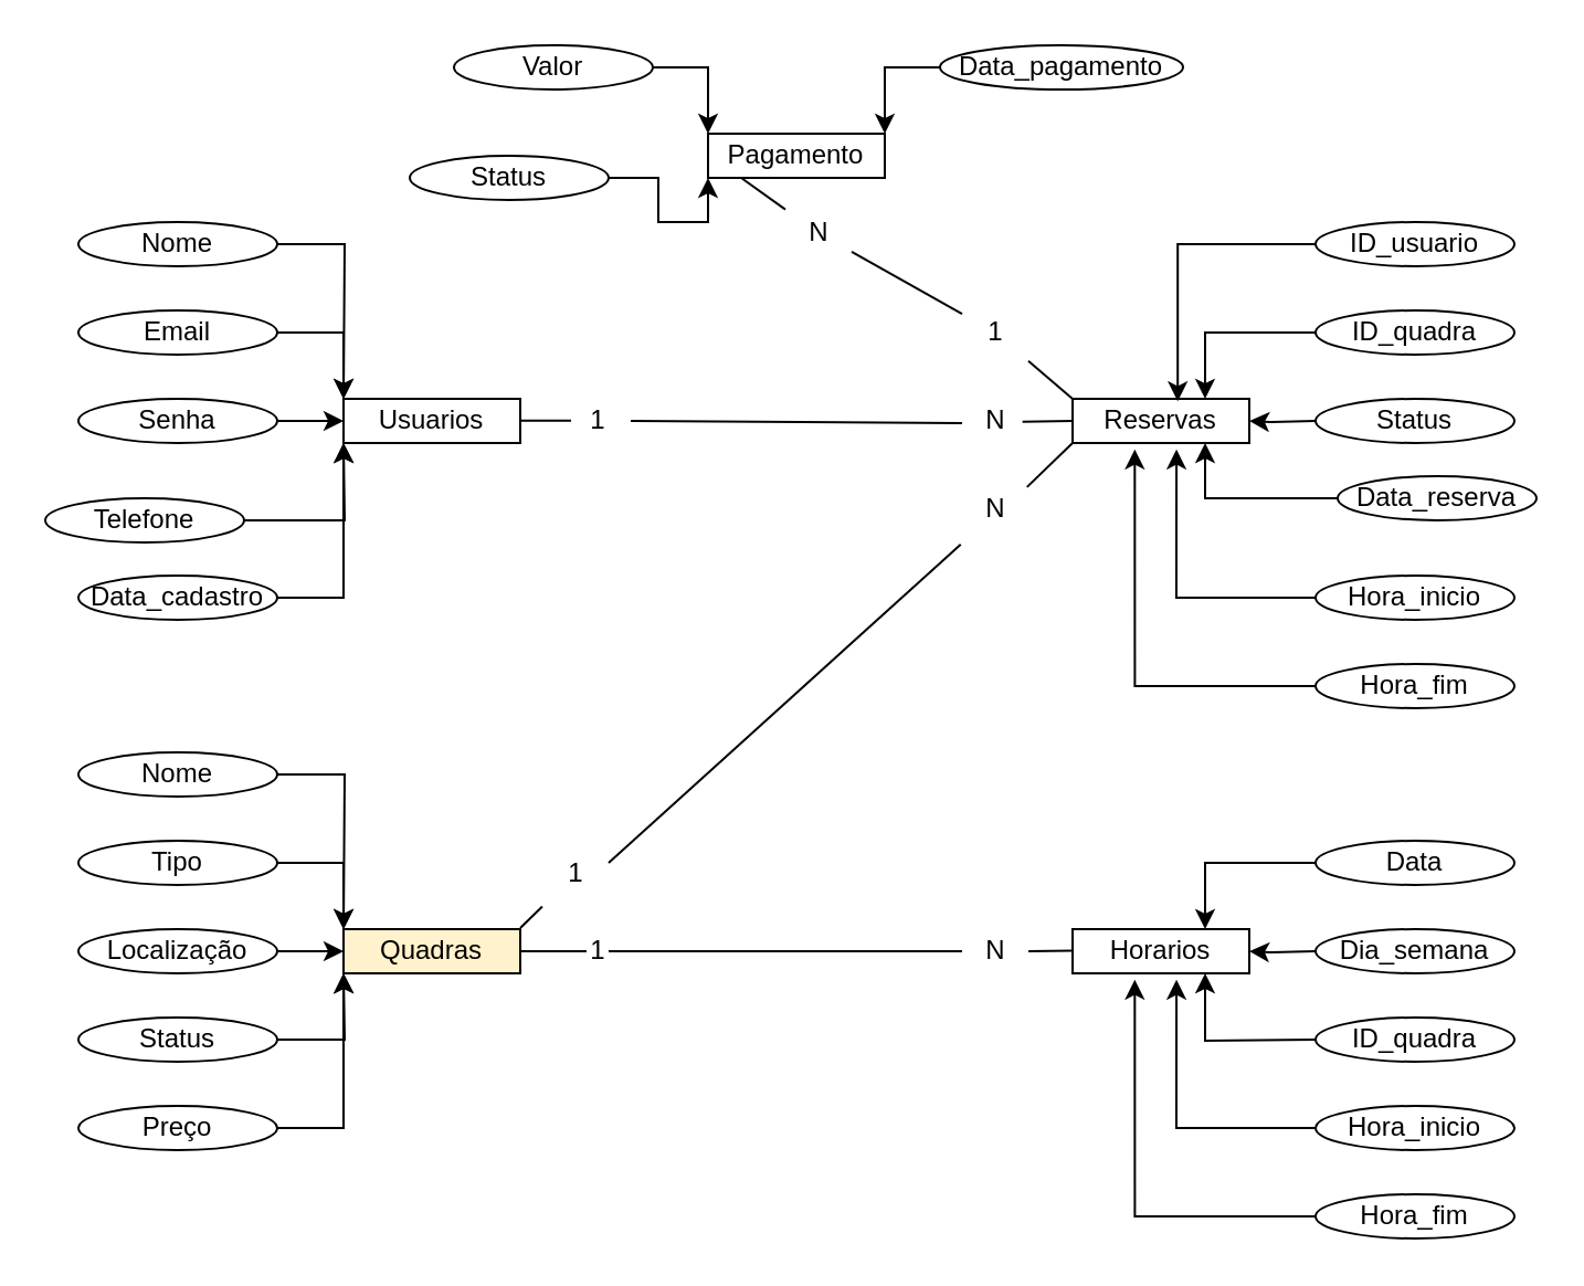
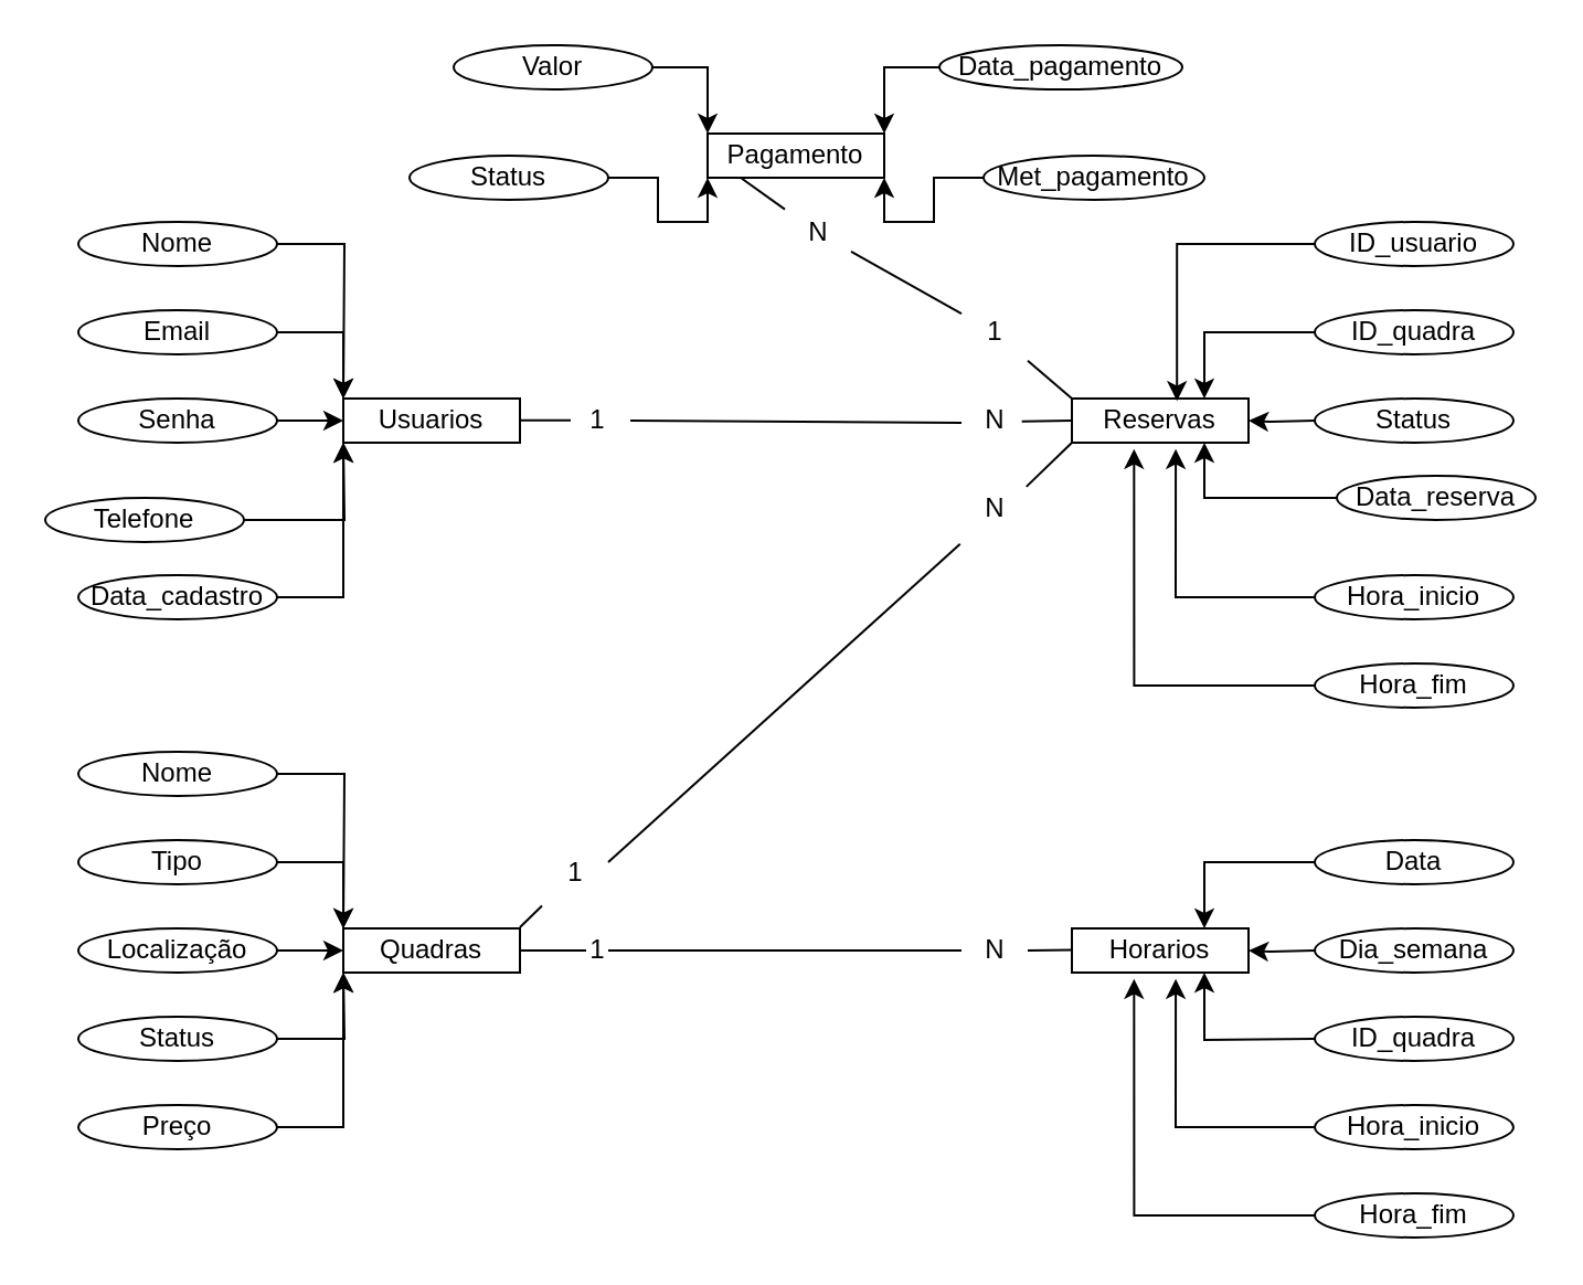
  <mxCell id="0" />
  <mxCell id="1" parent="0" />
  <mxCell id="2" value="Usuarios" style="rounded=0;whiteSpace=wrap;html=1;" parent="1" vertex="1"><mxGeometry x="155" y="180" width="80" height="20" as="geometry" /></mxCell>
  <mxCell id="3" style="edgeStyle=orthogonalEdgeStyle;rounded=0;orthogonalLoop=1;jettySize=auto;html=1;" parent="1" source="4" edge="1"><mxGeometry relative="1" as="geometry"><mxPoint x="155" y="180" as="targetPoint" /></mxGeometry></mxCell>
  <mxCell id="4" value="Nome" style="ellipse;whiteSpace=wrap;html=1;" parent="1" vertex="1"><mxGeometry x="35" y="100" width="90" height="20" as="geometry" /></mxCell>
  <mxCell id="5" style="edgeStyle=orthogonalEdgeStyle;rounded=0;orthogonalLoop=1;jettySize=auto;html=1;entryX=0;entryY=0;entryDx=0;entryDy=0;" parent="1" source="6" target="2" edge="1"><mxGeometry relative="1" as="geometry" /></mxCell>
  <mxCell id="6" value="Email" style="ellipse;whiteSpace=wrap;html=1;" parent="1" vertex="1"><mxGeometry x="35" y="140" width="90" height="20" as="geometry" /></mxCell>
  <mxCell id="7" style="edgeStyle=orthogonalEdgeStyle;rounded=0;orthogonalLoop=1;jettySize=auto;html=1;entryX=0;entryY=0.5;entryDx=0;entryDy=0;" parent="1" source="8" target="2" edge="1"><mxGeometry relative="1" as="geometry" /></mxCell>
  <mxCell id="8" value="Senha" style="ellipse;whiteSpace=wrap;html=1;" parent="1" vertex="1"><mxGeometry x="35" y="180" width="90" height="20" as="geometry" /></mxCell>
  <mxCell id="9" style="edgeStyle=orthogonalEdgeStyle;rounded=0;orthogonalLoop=1;jettySize=auto;html=1;" parent="1" source="10" edge="1"><mxGeometry relative="1" as="geometry"><mxPoint x="155" y="200" as="targetPoint" /></mxGeometry></mxCell>
  <mxCell id="10" value="Telefone" style="ellipse;whiteSpace=wrap;html=1;" parent="1" vertex="1"><mxGeometry x="20" y="225" width="90" height="20" as="geometry" /></mxCell>
  <mxCell id="11" style="edgeStyle=orthogonalEdgeStyle;rounded=0;orthogonalLoop=1;jettySize=auto;html=1;entryX=0;entryY=1;entryDx=0;entryDy=0;" parent="1" source="12" target="2" edge="1"><mxGeometry relative="1" as="geometry" /></mxCell>
  <mxCell id="12" value="Data_cadastro" style="ellipse;whiteSpace=wrap;html=1;" parent="1" vertex="1"><mxGeometry x="35" y="260" width="90" height="20" as="geometry" /></mxCell>
- <mxCell id="13" value="Quadras" style="rounded=0;whiteSpace=wrap;html=1;fillColor=#fff2cc;" parent="1" vertex="1"><mxGeometry x="155" y="420" width="80" height="20" as="geometry" /></mxCell>
+ <mxCell id="13" value="Quadras" style="rounded=0;whiteSpace=wrap;html=1;" parent="1" vertex="1"><mxGeometry x="155" y="420" width="80" height="20" as="geometry" /></mxCell>
  <mxCell id="14" style="edgeStyle=orthogonalEdgeStyle;rounded=0;orthogonalLoop=1;jettySize=auto;html=1;" parent="1" source="15" edge="1"><mxGeometry relative="1" as="geometry"><mxPoint x="155" y="420" as="targetPoint" /></mxGeometry></mxCell>
  <mxCell id="15" value="Nome" style="ellipse;whiteSpace=wrap;html=1;" parent="1" vertex="1"><mxGeometry x="35" y="340" width="90" height="20" as="geometry" /></mxCell>
  <mxCell id="16" style="edgeStyle=orthogonalEdgeStyle;rounded=0;orthogonalLoop=1;jettySize=auto;html=1;entryX=0;entryY=0;entryDx=0;entryDy=0;" parent="1" source="17" target="13" edge="1"><mxGeometry relative="1" as="geometry" /></mxCell>
  <mxCell id="17" value="Tipo" style="ellipse;whiteSpace=wrap;html=1;" parent="1" vertex="1"><mxGeometry x="35" y="380" width="90" height="20" as="geometry" /></mxCell>
  <mxCell id="18" style="edgeStyle=orthogonalEdgeStyle;rounded=0;orthogonalLoop=1;jettySize=auto;html=1;entryX=0;entryY=0.5;entryDx=0;entryDy=0;" parent="1" source="19" target="13" edge="1"><mxGeometry relative="1" as="geometry" /></mxCell>
  <mxCell id="19" value="Localização" style="ellipse;whiteSpace=wrap;html=1;" parent="1" vertex="1"><mxGeometry x="35" y="420" width="90" height="20" as="geometry" /></mxCell>
  <mxCell id="20" style="edgeStyle=orthogonalEdgeStyle;rounded=0;orthogonalLoop=1;jettySize=auto;html=1;" parent="1" source="21" edge="1"><mxGeometry relative="1" as="geometry"><mxPoint x="155" y="440" as="targetPoint" /></mxGeometry></mxCell>
  <mxCell id="21" value="Status" style="ellipse;whiteSpace=wrap;html=1;" parent="1" vertex="1"><mxGeometry x="35" y="460" width="90" height="20" as="geometry" /></mxCell>
  <mxCell id="22" style="edgeStyle=orthogonalEdgeStyle;rounded=0;orthogonalLoop=1;jettySize=auto;html=1;entryX=0;entryY=1;entryDx=0;entryDy=0;" parent="1" source="23" target="13" edge="1"><mxGeometry relative="1" as="geometry" /></mxCell>
  <mxCell id="23" value="Preço" style="ellipse;whiteSpace=wrap;html=1;" parent="1" vertex="1"><mxGeometry x="35" y="500" width="90" height="20" as="geometry" /></mxCell>
  <mxCell id="24" value="Reservas" style="rounded=0;whiteSpace=wrap;html=1;" parent="1" vertex="1"><mxGeometry x="485" y="180" width="80" height="20" as="geometry" /></mxCell>
  <mxCell id="25" value="ID_usuario" style="ellipse;whiteSpace=wrap;html=1;" parent="1" vertex="1"><mxGeometry x="595" y="100" width="90" height="20" as="geometry" /></mxCell>
  <mxCell id="26" style="edgeStyle=orthogonalEdgeStyle;rounded=0;orthogonalLoop=1;jettySize=auto;html=1;entryX=0.75;entryY=0;entryDx=0;entryDy=0;" parent="1" source="27" target="24" edge="1"><mxGeometry relative="1" as="geometry" /></mxCell>
  <mxCell id="27" value="ID_quadra" style="ellipse;whiteSpace=wrap;html=1;" parent="1" vertex="1"><mxGeometry x="595" y="140" width="90" height="20" as="geometry" /></mxCell>
  <mxCell id="28" style="edgeStyle=orthogonalEdgeStyle;rounded=0;orthogonalLoop=1;jettySize=auto;html=1;" parent="1" target="24" edge="1"><mxGeometry relative="1" as="geometry"><mxPoint x="595" y="190" as="sourcePoint" /></mxGeometry></mxCell>
  <mxCell id="29" style="edgeStyle=orthogonalEdgeStyle;rounded=0;orthogonalLoop=1;jettySize=auto;html=1;entryX=0.75;entryY=1;entryDx=0;entryDy=0;" parent="1" source="30" target="24" edge="1"><mxGeometry relative="1" as="geometry" /></mxCell>
  <mxCell id="30" value="Data_reserva" style="ellipse;whiteSpace=wrap;html=1;" parent="1" vertex="1"><mxGeometry x="605" y="215" width="90" height="20" as="geometry" /></mxCell>
  <mxCell id="31" value="Hora_inicio" style="ellipse;whiteSpace=wrap;html=1;" parent="1" vertex="1"><mxGeometry x="595" y="260" width="90" height="20" as="geometry" /></mxCell>
  <mxCell id="32" style="edgeStyle=orthogonalEdgeStyle;rounded=0;orthogonalLoop=1;jettySize=auto;html=1;entryX=0.595;entryY=0.057;entryDx=0;entryDy=0;entryPerimeter=0;" parent="1" source="25" target="24" edge="1"><mxGeometry relative="1" as="geometry" /></mxCell>
  <mxCell id="33" style="edgeStyle=orthogonalEdgeStyle;rounded=0;orthogonalLoop=1;jettySize=auto;html=1;entryX=0.588;entryY=1.143;entryDx=0;entryDy=0;entryPerimeter=0;" parent="1" source="31" target="24" edge="1"><mxGeometry relative="1" as="geometry" /></mxCell>
  <mxCell id="34" value="Hora_fim" style="ellipse;whiteSpace=wrap;html=1;" parent="1" vertex="1"><mxGeometry x="595" y="300" width="90" height="20" as="geometry" /></mxCell>
  <mxCell id="35" style="edgeStyle=orthogonalEdgeStyle;rounded=0;orthogonalLoop=1;jettySize=auto;html=1;entryX=0.352;entryY=1.143;entryDx=0;entryDy=0;entryPerimeter=0;" parent="1" source="34" target="24" edge="1"><mxGeometry relative="1" as="geometry" /></mxCell>
  <mxCell id="36" value="Status" style="ellipse;whiteSpace=wrap;html=1;" parent="1" vertex="1"><mxGeometry x="595" y="180" width="90" height="20" as="geometry" /></mxCell>
  <mxCell id="37" value="Horarios" style="rounded=0;whiteSpace=wrap;html=1;" parent="1" vertex="1"><mxGeometry x="485" y="420" width="80" height="20" as="geometry" /></mxCell>
  <mxCell id="38" value="ID_quadra" style="ellipse;whiteSpace=wrap;html=1;" parent="1" vertex="1"><mxGeometry x="595" y="460" width="90" height="20" as="geometry" /></mxCell>
  <mxCell id="39" style="edgeStyle=orthogonalEdgeStyle;rounded=0;orthogonalLoop=1;jettySize=auto;html=1;" parent="1" target="37" edge="1"><mxGeometry relative="1" as="geometry"><mxPoint x="595" y="430" as="sourcePoint" /></mxGeometry></mxCell>
  <mxCell id="40" style="edgeStyle=orthogonalEdgeStyle;rounded=0;orthogonalLoop=1;jettySize=auto;html=1;entryX=0.75;entryY=1;entryDx=0;entryDy=0;" parent="1" target="37" edge="1"><mxGeometry relative="1" as="geometry"><mxPoint x="595" y="470" as="sourcePoint" /></mxGeometry></mxCell>
  <mxCell id="41" value="Hora_inicio" style="ellipse;whiteSpace=wrap;html=1;" parent="1" vertex="1"><mxGeometry x="595" y="500" width="90" height="20" as="geometry" /></mxCell>
  <mxCell id="42" style="edgeStyle=orthogonalEdgeStyle;rounded=0;orthogonalLoop=1;jettySize=auto;html=1;entryX=0.588;entryY=1.143;entryDx=0;entryDy=0;entryPerimeter=0;" parent="1" source="41" target="37" edge="1"><mxGeometry relative="1" as="geometry" /></mxCell>
  <mxCell id="43" value="Hora_fim" style="ellipse;whiteSpace=wrap;html=1;" parent="1" vertex="1"><mxGeometry x="595" y="540" width="90" height="20" as="geometry" /></mxCell>
  <mxCell id="44" style="edgeStyle=orthogonalEdgeStyle;rounded=0;orthogonalLoop=1;jettySize=auto;html=1;entryX=0.352;entryY=1.143;entryDx=0;entryDy=0;entryPerimeter=0;" parent="1" source="43" target="37" edge="1"><mxGeometry relative="1" as="geometry" /></mxCell>
  <mxCell id="45" value="Dia_semana" style="ellipse;whiteSpace=wrap;html=1;" parent="1" vertex="1"><mxGeometry x="595" y="420" width="90" height="20" as="geometry" /></mxCell>
  <mxCell id="46" value="Pagamento" style="rounded=0;whiteSpace=wrap;html=1;" parent="1" vertex="1"><mxGeometry x="320" y="60" width="80" height="20" as="geometry" /></mxCell>
  <mxCell id="47" style="edgeStyle=orthogonalEdgeStyle;rounded=0;orthogonalLoop=1;jettySize=auto;html=1;entryX=0.75;entryY=0;entryDx=0;entryDy=0;" parent="1" source="48" target="37" edge="1"><mxGeometry relative="1" as="geometry" /></mxCell>
  <mxCell id="48" value="Data" style="ellipse;whiteSpace=wrap;html=1;" parent="1" vertex="1"><mxGeometry x="595" y="380" width="90" height="20" as="geometry" /></mxCell>
  <mxCell id="49" style="edgeStyle=orthogonalEdgeStyle;rounded=0;orthogonalLoop=1;jettySize=auto;html=1;entryX=0;entryY=0;entryDx=0;entryDy=0;" parent="1" source="50" target="46" edge="1"><mxGeometry relative="1" as="geometry"><mxPoint x="285" y="60" as="targetPoint" /></mxGeometry></mxCell>
  <mxCell id="50" value="Valor" style="ellipse;whiteSpace=wrap;html=1;" parent="1" vertex="1"><mxGeometry x="205" y="20" width="90" height="20" as="geometry" /></mxCell>
  <mxCell id="51" style="edgeStyle=orthogonalEdgeStyle;rounded=0;orthogonalLoop=1;jettySize=auto;html=1;entryX=1;entryY=0;entryDx=0;entryDy=0;" parent="1" source="52" target="46" edge="1"><mxGeometry relative="1" as="geometry" /></mxCell>
  <mxCell id="52" value="Data_pagamento" style="ellipse;whiteSpace=wrap;html=1;" parent="1" vertex="1"><mxGeometry x="425" y="20" width="110" height="20" as="geometry" /></mxCell>
+ <mxCell id="53" style="edgeStyle=orthogonalEdgeStyle;rounded=0;orthogonalLoop=1;jettySize=auto;html=1;entryX=1;entryY=1;entryDx=0;entryDy=0;" parent="1" source="54" target="46" edge="1"><mxGeometry relative="1" as="geometry" /></mxCell>
+ <mxCell id="54" value="Met_pagamento" style="ellipse;whiteSpace=wrap;html=1;" parent="1" vertex="1"><mxGeometry x="445" y="70" width="100" height="20" as="geometry" /></mxCell>
  <mxCell id="55" style="edgeStyle=orthogonalEdgeStyle;rounded=0;orthogonalLoop=1;jettySize=auto;html=1;entryX=0;entryY=1;entryDx=0;entryDy=0;" parent="1" source="56" target="46" edge="1"><mxGeometry relative="1" as="geometry" /></mxCell>
  <mxCell id="56" value="Status" style="ellipse;whiteSpace=wrap;html=1;" parent="1" vertex="1"><mxGeometry x="185" y="70" width="90" height="20" as="geometry" /></mxCell>
  <mxCell id="57" value="" style="endArrow=none;html=1;rounded=0;" parent="1" edge="1"><mxGeometry width="50" height="50" relative="1" as="geometry"><mxPoint x="285" y="190" as="sourcePoint" /><mxPoint x="435" y="191" as="targetPoint" /></mxGeometry></mxCell>
  <mxCell id="58" value="" style="endArrow=none;html=1;rounded=0;" parent="1" source="73" target="75" edge="1"><mxGeometry width="50" height="50" relative="1" as="geometry"><mxPoint x="465" y="160" as="sourcePoint" /><mxPoint x="385" y="110" as="targetPoint" /></mxGeometry></mxCell>
  <mxCell id="59" value="" style="endArrow=none;html=1;rounded=0;" parent="1" edge="1"><mxGeometry width="50" height="50" relative="1" as="geometry"><mxPoint x="275" y="430" as="sourcePoint" /><mxPoint x="435" y="430" as="targetPoint" /></mxGeometry></mxCell>
  <mxCell id="60" value="" style="endArrow=none;html=1;rounded=0;entryX=-0.021;entryY=1.03;entryDx=0;entryDy=0;entryPerimeter=0;" parent="1" target="67" edge="1"><mxGeometry width="50" height="50" relative="1" as="geometry"><mxPoint x="275" y="390" as="sourcePoint" /><mxPoint x="465" y="220" as="targetPoint" /></mxGeometry></mxCell>
  <mxCell id="61" value="1" style="text;html=1;align=center;verticalAlign=middle;resizable=0;points=[];autosize=1;strokeColor=none;fillColor=none;" parent="1" vertex="1"><mxGeometry x="255" y="175" width="30" height="30" as="geometry" /></mxCell>
  <mxCell id="62" value="N" style="text;html=1;align=center;verticalAlign=middle;resizable=0;points=[];autosize=1;strokeColor=none;fillColor=none;" parent="1" vertex="1"><mxGeometry x="435" y="175" width="30" height="30" as="geometry" /></mxCell>
  <mxCell id="63" value="" style="endArrow=none;html=1;rounded=0;entryX=0;entryY=0.5;entryDx=0;entryDy=0;exitX=0.911;exitY=0.511;exitDx=0;exitDy=0;exitPerimeter=0;" parent="1" source="62" target="24" edge="1"><mxGeometry width="50" height="50" relative="1" as="geometry"><mxPoint x="400" y="250" as="sourcePoint" /><mxPoint x="450" y="200" as="targetPoint" /></mxGeometry></mxCell>
  <mxCell id="64" value="" style="endArrow=none;html=1;rounded=0;entryX=0;entryY=0.5;entryDx=0;entryDy=0;exitX=0.911;exitY=0.511;exitDx=0;exitDy=0;exitPerimeter=0;" parent="1" edge="1"><mxGeometry width="50" height="50" relative="1" as="geometry"><mxPoint x="235" y="189.83" as="sourcePoint" /><mxPoint x="258" y="189.83" as="targetPoint" /></mxGeometry></mxCell>
  <mxCell id="65" value="1" style="text;html=1;align=center;verticalAlign=middle;resizable=0;points=[];autosize=1;strokeColor=none;fillColor=none;" parent="1" vertex="1"><mxGeometry x="245" y="380" width="30" height="30" as="geometry" /></mxCell>
  <mxCell id="66" value="" style="endArrow=none;html=1;rounded=0;exitX=0.911;exitY=0.511;exitDx=0;exitDy=0;exitPerimeter=0;" parent="1" target="65" edge="1"><mxGeometry width="50" height="50" relative="1" as="geometry"><mxPoint x="235" y="419.52" as="sourcePoint" /><mxPoint x="258" y="419.52" as="targetPoint" /></mxGeometry></mxCell>
  <mxCell id="67" value="N" style="text;html=1;align=center;verticalAlign=middle;resizable=0;points=[];autosize=1;strokeColor=none;fillColor=none;" parent="1" vertex="1"><mxGeometry x="435" y="215" width="30" height="30" as="geometry" /></mxCell>
  <mxCell id="68" value="" style="endArrow=none;html=1;rounded=0;entryX=0;entryY=1;entryDx=0;entryDy=0;exitX=0.979;exitY=0.165;exitDx=0;exitDy=0;exitPerimeter=0;" parent="1" source="67" target="24" edge="1"><mxGeometry width="50" height="50" relative="1" as="geometry"><mxPoint x="472" y="200" as="sourcePoint" /><mxPoint x="495" y="200" as="targetPoint" /></mxGeometry></mxCell>
  <mxCell id="69" value="1" style="text;html=1;align=center;verticalAlign=middle;resizable=0;points=[];autosize=1;strokeColor=none;fillColor=none;" parent="1" vertex="1"><mxGeometry x="255" y="415" width="30" height="30" as="geometry" /></mxCell>
  <mxCell id="70" value="" style="endArrow=none;html=1;rounded=0;exitX=1;exitY=0.5;exitDx=0;exitDy=0;" parent="1" source="13" edge="1"><mxGeometry width="50" height="50" relative="1" as="geometry"><mxPoint x="245" y="429.52" as="sourcePoint" /><mxPoint x="265" y="430" as="targetPoint" /></mxGeometry></mxCell>
  <mxCell id="71" value="N" style="text;html=1;align=center;verticalAlign=middle;resizable=0;points=[];autosize=1;strokeColor=none;fillColor=none;" parent="1" vertex="1"><mxGeometry x="435" y="415" width="30" height="30" as="geometry" /></mxCell>
  <mxCell id="72" value="" style="endArrow=none;html=1;rounded=0;" parent="1" edge="1"><mxGeometry width="50" height="50" relative="1" as="geometry"><mxPoint x="465" y="430" as="sourcePoint" /><mxPoint x="485" y="429.8" as="targetPoint" /></mxGeometry></mxCell>
  <mxCell id="73" value="1" style="text;html=1;align=center;verticalAlign=middle;resizable=0;points=[];autosize=1;strokeColor=none;fillColor=none;" parent="1" vertex="1"><mxGeometry x="435" y="135" width="30" height="30" as="geometry" /></mxCell>
  <mxCell id="74" value="" style="endArrow=none;html=1;rounded=0;exitX=0;exitY=0;exitDx=0;exitDy=0;" parent="1" source="24" target="73" edge="1"><mxGeometry width="50" height="50" relative="1" as="geometry"><mxPoint x="485" y="160" as="sourcePoint" /><mxPoint x="495" y="150" as="targetPoint" /></mxGeometry></mxCell>
  <mxCell id="75" value="N" style="text;html=1;align=center;verticalAlign=middle;resizable=0;points=[];autosize=1;strokeColor=none;fillColor=none;" parent="1" vertex="1"><mxGeometry x="355" y="90" width="30" height="30" as="geometry" /></mxCell>
  <mxCell id="76" value="" style="endArrow=none;html=1;rounded=0;" parent="1" source="75" edge="1"><mxGeometry width="50" height="50" relative="1" as="geometry"><mxPoint x="345" y="90" as="sourcePoint" /><mxPoint x="335" y="80" as="targetPoint" /></mxGeometry></mxCell>
